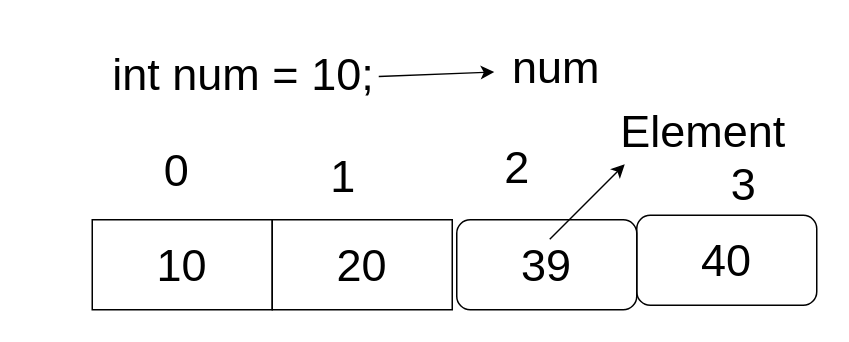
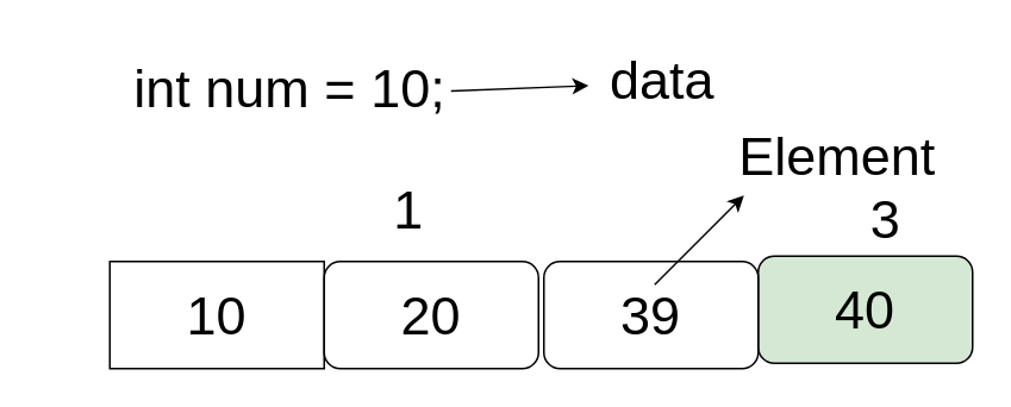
  <mxCell id="0" />
  <mxCell id="1" parent="0" />
  <mxCell id="2" value="&lt;font style=&quot;font-size: 30px;&quot;&gt;int num = 10;&lt;/font&gt;" style="text;html=1;strokeColor=none;fillColor=none;align=center;verticalAlign=middle;whiteSpace=wrap;rounded=0;" vertex="1" parent="1"><mxGeometry x="20" y="34" width="284" height="30" as="geometry" /></mxCell>
  <mxCell id="3" value="" style="endArrow=classic;html=1;fontSize=30;" edge="1" parent="1"><mxGeometry width="50" height="50" relative="1" as="geometry"><mxPoint x="252" y="50.5" as="sourcePoint" /><mxPoint x="329" y="47.5" as="targetPoint" /></mxGeometry></mxCell>
- <mxCell id="4" value="num" style="text;html=1;align=center;verticalAlign=middle;resizable=0;points=[];autosize=1;strokeColor=none;fillColor=none;fontSize=30;" vertex="1" parent="1"><mxGeometry x="332" y="20" width="76" height="48" as="geometry" /></mxCell>
+ <mxCell id="4" value="data" style="text;html=1;align=center;verticalAlign=middle;resizable=0;points=[];autosize=1;strokeColor=none;fillColor=none;fontSize=30;" vertex="1" parent="1"><mxGeometry x="332" y="20" width="76" height="48" as="geometry" /></mxCell>
  <mxCell id="5" value="10" style="whiteSpace=wrap;html=1;fontSize=30;rounded=0;" vertex="1" parent="1"><mxGeometry x="61" y="146" width="120" height="60" as="geometry" /></mxCell>
- <mxCell id="6" value="20" style="whiteSpace=wrap;html=1;fontSize=30;rounded=0;" vertex="1" parent="1"><mxGeometry x="181" y="146" width="120" height="60" as="geometry" /></mxCell>
- <mxCell id="7" value="40" style="rounded=1;whiteSpace=wrap;html=1;fontSize=30;" vertex="1" parent="1"><mxGeometry x="424" y="143" width="120" height="60" as="geometry" /></mxCell>
+ <mxCell id="6" value="20" style="rounded=1;whiteSpace=wrap;html=1;fontSize=30;" vertex="1" parent="1"><mxGeometry x="181" y="146" width="120" height="60" as="geometry" /></mxCell>
+ <mxCell id="7" value="40" style="rounded=1;whiteSpace=wrap;html=1;fontSize=30;fillColor=#d5e8d4;" vertex="1" parent="1"><mxGeometry x="424" y="143" width="120" height="60" as="geometry" /></mxCell>
  <mxCell id="8" value="39" style="rounded=1;whiteSpace=wrap;html=1;fontSize=30;" vertex="1" parent="1"><mxGeometry x="304" y="146" width="120" height="60" as="geometry" /></mxCell>
  <mxCell id="9" value="" style="endArrow=classic;html=1;fontSize=30;" edge="1" parent="1"><mxGeometry width="50" height="50" relative="1" as="geometry"><mxPoint x="366" y="159" as="sourcePoint" /><mxPoint x="416" y="109" as="targetPoint" /></mxGeometry></mxCell>
  <mxCell id="10" value="Element" style="text;html=1;align=center;verticalAlign=middle;resizable=0;points=[];autosize=1;strokeColor=none;fillColor=none;fontSize=30;" vertex="1" parent="1"><mxGeometry x="404" y="63" width="128" height="48" as="geometry" /></mxCell>
- <mxCell id="11" value="0" style="text;html=1;align=center;verticalAlign=middle;resizable=0;points=[];autosize=1;strokeColor=none;fillColor=none;fontSize=30;" vertex="1" parent="1"><mxGeometry x="99" y="89" width="35" height="48" as="geometry" /></mxCell>
  <mxCell id="12" value="1" style="text;html=1;align=center;verticalAlign=middle;resizable=0;points=[];autosize=1;strokeColor=none;fillColor=none;fontSize=30;" vertex="1" parent="1"><mxGeometry x="210" y="93" width="35" height="48" as="geometry" /></mxCell>
- <mxCell id="13" value="2" style="text;html=1;align=center;verticalAlign=middle;resizable=0;points=[];autosize=1;strokeColor=none;fillColor=none;fontSize=30;" vertex="1" parent="1"><mxGeometry x="326" y="87" width="35" height="48" as="geometry" /></mxCell>
  <mxCell id="14" value="3" style="text;html=1;align=center;verticalAlign=middle;resizable=0;points=[];autosize=1;strokeColor=none;fillColor=none;fontSize=30;" vertex="1" parent="1"><mxGeometry x="477" y="98" width="35" height="48" as="geometry" /></mxCell>
